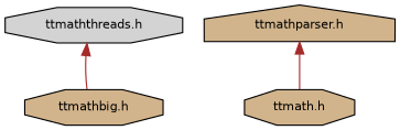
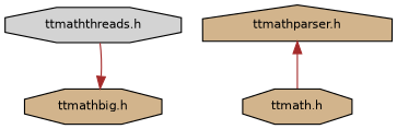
  digraph {
    node [color=black fillcolor=tan fontname=Helvetica fontsize=10 shape=octagon style=filled]
    edge [color=brown dir=back fontname=Helvetica fontsize=10 labelfontname=Helvetica labelfontsize=10 style=solid]
    n1 [fillcolor=lightgrey fontcolor=black height=0.2 label="ttmaththreads.h" width=0.4]
    n2 [height=0.2 label="ttmathbig.h" width=0.4]
    n3 [height=0.2 label="ttmath.h" width=0.4]
    n4 [height=0.2 label="ttmathparser.h" shape=house width=0.4]
-   n1 -> n2
+   n2 -> n1
    n4 -> n3
  }
